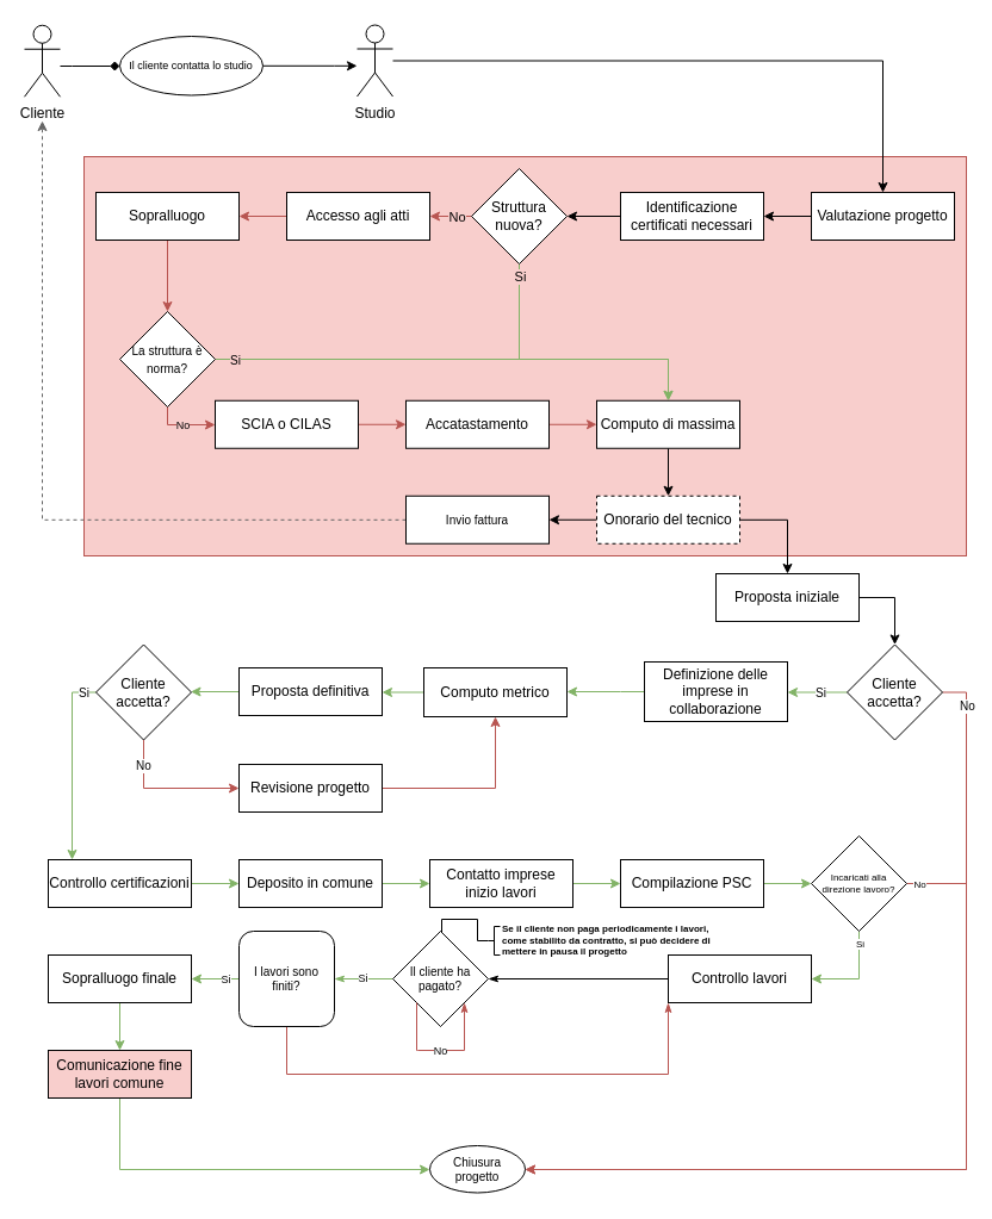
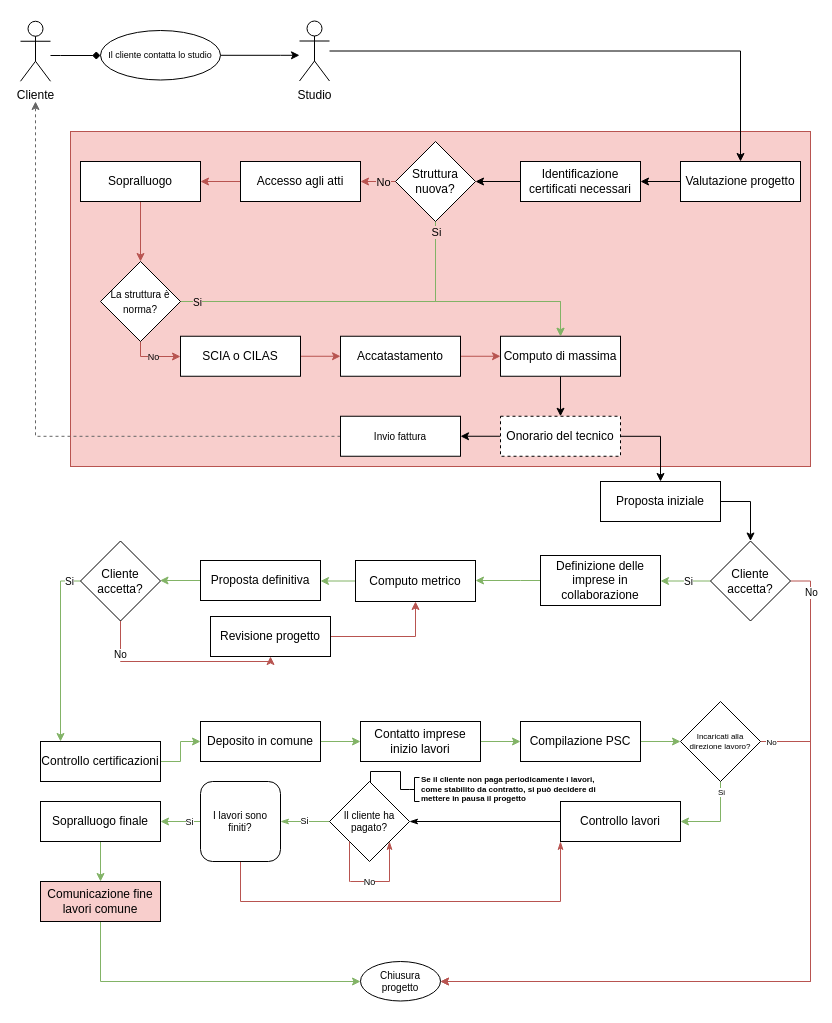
  <mxCell id="0" />
  <mxCell id="1" parent="0" />
  <mxCell id="2" value="" style="rounded=0;whiteSpace=wrap;html=1;fontSize=9;strokeWidth=1;fillColor=#F8CECC;strokeColor=#b85450;" vertex="1" parent="1"><mxGeometry x="70" y="131" width="740" height="335" as="geometry" /></mxCell>
  <mxCell id="3" style="edgeStyle=orthogonalEdgeStyle;rounded=0;orthogonalLoop=1;jettySize=auto;html=1;" edge="1" parent="1" source="84" target="87"><mxGeometry relative="1" as="geometry"><mxPoint x="260" y="53.75" as="targetPoint" /><mxPoint x="220" y="53.75" as="sourcePoint" /><Array as="points"><mxPoint x="280" y="55" /><mxPoint x="280" y="55" /></Array></mxGeometry></mxCell>
  <mxCell id="4" style="edgeStyle=orthogonalEdgeStyle;rounded=0;orthogonalLoop=1;jettySize=auto;html=1;endArrow=diamond;" edge="1" parent="1" source="5" target="84"><mxGeometry relative="1" as="geometry"><mxPoint x="50" y="55.75" as="sourcePoint" /><mxPoint x="100" y="55.75" as="targetPoint" /><Array as="points"><mxPoint x="60" y="55" /><mxPoint x="60" y="55" /></Array></mxGeometry></mxCell>
  <mxCell id="5" value="Cliente" style="shape=umlActor;verticalLabelPosition=bottom;verticalAlign=top;html=1;outlineConnect=0;" vertex="1" parent="1"><mxGeometry x="20" y="20.75" width="30" height="60" as="geometry" /></mxCell>
  <mxCell id="6" style="edgeStyle=orthogonalEdgeStyle;rounded=0;orthogonalLoop=1;jettySize=auto;html=1;" edge="1" parent="1" source="7" target="9"><mxGeometry relative="1" as="geometry" /></mxCell>
  <mxCell id="7" value="Valutazione progetto" style="rounded=0;whiteSpace=wrap;html=1;" vertex="1" parent="1"><mxGeometry x="680" y="161" width="120" height="40" as="geometry" /></mxCell>
  <mxCell id="8" style="edgeStyle=orthogonalEdgeStyle;rounded=0;orthogonalLoop=1;jettySize=auto;html=1;" edge="1" parent="1" source="9" target="14"><mxGeometry relative="1" as="geometry" /></mxCell>
  <mxCell id="9" value="Identificazione certificati necessari" style="rounded=0;whiteSpace=wrap;html=1;" vertex="1" parent="1"><mxGeometry x="520" y="161" width="120" height="40" as="geometry" /></mxCell>
  <mxCell id="10" style="edgeStyle=orthogonalEdgeStyle;rounded=0;orthogonalLoop=1;jettySize=auto;html=1;fillColor=#d5e8d4;strokeColor=#82b366;" edge="1" parent="1" source="14" target="16"><mxGeometry relative="1" as="geometry"><Array as="points"><mxPoint x="435" y="301" /><mxPoint x="560" y="301" /></Array></mxGeometry></mxCell>
  <mxCell id="11" value="Si" style="edgeLabel;html=1;align=center;verticalAlign=middle;resizable=0;points=[];labelBackgroundColor=#F8CECC;" vertex="1" connectable="0" parent="10"><mxGeometry x="-0.178" y="-1" relative="1" as="geometry"><mxPoint x="-19" y="-71" as="offset" /></mxGeometry></mxCell>
  <mxCell id="12" style="edgeStyle=orthogonalEdgeStyle;rounded=0;orthogonalLoop=1;jettySize=auto;html=1;fillColor=#f8cecc;strokeColor=#b85450;" edge="1" parent="1" source="14" target="18"><mxGeometry relative="1" as="geometry" /></mxCell>
  <mxCell id="13" value="No" style="edgeLabel;html=1;align=center;verticalAlign=middle;resizable=0;points=[];labelBackgroundColor=#F8CECC;" vertex="1" connectable="0" parent="12"><mxGeometry x="-0.148" y="1" relative="1" as="geometry"><mxPoint x="6" y="-1" as="offset" /></mxGeometry></mxCell>
  <mxCell id="14" value="Struttura nuova?" style="rhombus;whiteSpace=wrap;html=1;" vertex="1" parent="1"><mxGeometry x="395" y="141" width="80" height="80" as="geometry" /></mxCell>
  <mxCell id="15" style="edgeStyle=orthogonalEdgeStyle;rounded=0;orthogonalLoop=1;jettySize=auto;html=1;fontSize=10;" edge="1" parent="1" source="16" target="32"><mxGeometry relative="1" as="geometry" /></mxCell>
  <mxCell id="16" value="Computo di massima" style="rounded=0;whiteSpace=wrap;html=1;" vertex="1" parent="1"><mxGeometry x="500" y="335.75" width="120" height="40" as="geometry" /></mxCell>
  <mxCell id="17" style="edgeStyle=orthogonalEdgeStyle;rounded=0;orthogonalLoop=1;jettySize=auto;html=1;fillColor=#f8cecc;strokeColor=#b85450;" edge="1" parent="1" source="18" target="22"><mxGeometry relative="1" as="geometry" /></mxCell>
  <mxCell id="18" value="Accesso agli atti" style="rounded=0;whiteSpace=wrap;html=1;" vertex="1" parent="1"><mxGeometry x="240" y="161" width="120" height="40" as="geometry" /></mxCell>
  <mxCell id="19" style="edgeStyle=orthogonalEdgeStyle;rounded=0;orthogonalLoop=1;jettySize=auto;html=1;fontSize=10;fillColor=#f8cecc;strokeColor=#b85450;" edge="1" parent="1" source="20" target="29"><mxGeometry relative="1" as="geometry"><Array as="points" /></mxGeometry></mxCell>
  <mxCell id="20" value="SCIA o CILAS" style="rounded=0;whiteSpace=wrap;html=1;" vertex="1" parent="1"><mxGeometry x="180" y="335.75" width="120" height="40" as="geometry" /></mxCell>
  <mxCell id="21" style="edgeStyle=orthogonalEdgeStyle;rounded=0;orthogonalLoop=1;jettySize=auto;html=1;fontSize=10;fillColor=#f8cecc;strokeColor=#b85450;" edge="1" parent="1" source="22" target="27"><mxGeometry relative="1" as="geometry" /></mxCell>
  <mxCell id="22" value="Sopralluogo" style="rounded=0;whiteSpace=wrap;html=1;" vertex="1" parent="1"><mxGeometry x="80" y="161" width="120" height="40" as="geometry" /></mxCell>
  <mxCell id="23" style="edgeStyle=orthogonalEdgeStyle;rounded=0;orthogonalLoop=1;jettySize=auto;html=1;fontSize=10;fillColor=#d5e8d4;strokeColor=#82b366;" edge="1" parent="1" source="27" target="16"><mxGeometry relative="1" as="geometry"><Array as="points"><mxPoint x="560" y="301" /></Array></mxGeometry></mxCell>
  <mxCell id="24" value="Si" style="edgeLabel;html=1;align=center;verticalAlign=middle;resizable=0;points=[];fontSize=10;labelBackgroundColor=#F8CECC;" vertex="1" connectable="0" parent="23"><mxGeometry x="-0.427" relative="1" as="geometry"><mxPoint x="-103" as="offset" /></mxGeometry></mxCell>
  <mxCell id="25" value="" style="edgeStyle=orthogonalEdgeStyle;rounded=0;orthogonalLoop=1;jettySize=auto;html=1;fontSize=10;fillColor=#f8cecc;strokeColor=#b85450;" edge="1" parent="1" source="27" target="20"><mxGeometry x="-0.091" y="-25" relative="1" as="geometry"><Array as="points"><mxPoint x="140" y="356" /></Array><mxPoint as="offset" /></mxGeometry></mxCell>
  <mxCell id="26" value="No" style="edgeLabel;html=1;align=center;verticalAlign=middle;resizable=0;points=[];fontSize=9;labelBackgroundColor=#F8CECC;" vertex="1" connectable="0" parent="25"><mxGeometry x="-0.03" relative="1" as="geometry"><mxPoint as="offset" /></mxGeometry></mxCell>
  <mxCell id="27" value="&lt;font style=&quot;font-size: 10px&quot;&gt;La struttura è norma?&lt;/font&gt;" style="rhombus;whiteSpace=wrap;html=1;" vertex="1" parent="1"><mxGeometry x="100" y="261" width="80" height="80" as="geometry" /></mxCell>
  <mxCell id="28" style="edgeStyle=orthogonalEdgeStyle;rounded=0;orthogonalLoop=1;jettySize=auto;html=1;fontSize=10;fillColor=#f8cecc;strokeColor=#b85450;" edge="1" parent="1" source="29" target="16"><mxGeometry relative="1" as="geometry"><Array as="points"><mxPoint x="540" y="355.75" /></Array></mxGeometry></mxCell>
  <mxCell id="29" value="Accatastamento" style="rounded=0;whiteSpace=wrap;html=1;" vertex="1" parent="1"><mxGeometry x="340" y="335.75" width="120" height="40" as="geometry" /></mxCell>
  <mxCell id="30" style="edgeStyle=orthogonalEdgeStyle;rounded=0;orthogonalLoop=1;jettySize=auto;html=1;fontSize=10;" edge="1" parent="1" source="32" target="34"><mxGeometry relative="1" as="geometry" /></mxCell>
  <mxCell id="31" style="edgeStyle=orthogonalEdgeStyle;rounded=0;orthogonalLoop=1;jettySize=auto;html=1;fontSize=10;" edge="1" parent="1" source="32" target="36"><mxGeometry relative="1" as="geometry"><Array as="points"><mxPoint x="660" y="436" /></Array></mxGeometry></mxCell>
  <mxCell id="32" value="Onorario del tecnico" style="rounded=0;whiteSpace=wrap;html=1;dashed=1;" vertex="1" parent="1"><mxGeometry x="500" y="415.75" width="120" height="40" as="geometry" /></mxCell>
  <mxCell id="33" style="edgeStyle=orthogonalEdgeStyle;rounded=0;orthogonalLoop=1;jettySize=auto;html=1;fontSize=10;dashed=1;fillColor=#f5f5f5;strokeColor=#666666;" edge="1" parent="1" source="34"><mxGeometry relative="1" as="geometry"><mxPoint x="35" y="101" as="targetPoint" /><Array as="points"><mxPoint x="35" y="435.75" /></Array></mxGeometry></mxCell>
  <mxCell id="34" value="Invio fattura" style="rounded=0;whiteSpace=wrap;html=1;fontSize=10;" vertex="1" parent="1"><mxGeometry x="340" y="415.75" width="120" height="40" as="geometry" /></mxCell>
  <mxCell id="35" style="edgeStyle=orthogonalEdgeStyle;rounded=0;orthogonalLoop=1;jettySize=auto;html=1;fontSize=10;" edge="1" parent="1" source="36" target="43"><mxGeometry relative="1" as="geometry"><Array as="points"><mxPoint x="750" y="501" /></Array></mxGeometry></mxCell>
  <mxCell id="36" value="Proposta iniziale" style="rounded=0;whiteSpace=wrap;html=1;" vertex="1" parent="1"><mxGeometry x="600" y="481" width="120" height="40" as="geometry" /></mxCell>
  <mxCell id="37" style="edgeStyle=orthogonalEdgeStyle;rounded=0;orthogonalLoop=1;jettySize=auto;html=1;fontSize=10;fillColor=#d5e8d4;strokeColor=#82b366;" edge="1" parent="1" source="38" target="45"><mxGeometry relative="1" as="geometry"><Array as="points"><mxPoint x="520" y="580" /><mxPoint x="520" y="580" /></Array></mxGeometry></mxCell>
  <mxCell id="38" value="Definizione delle imprese in collaborazione" style="rounded=0;whiteSpace=wrap;html=1;" vertex="1" parent="1"><mxGeometry x="540" y="555" width="120" height="50" as="geometry" /></mxCell>
  <mxCell id="39" style="edgeStyle=orthogonalEdgeStyle;rounded=0;orthogonalLoop=1;jettySize=auto;html=1;fontSize=10;fillColor=#f8cecc;strokeColor=#b85450;" edge="1" parent="1" source="43" target="57"><mxGeometry relative="1" as="geometry"><mxPoint x="670" y="755.75" as="targetPoint" /><Array as="points"><mxPoint x="810" y="580" /><mxPoint x="810" y="981" /></Array></mxGeometry></mxCell>
  <mxCell id="40" value="No" style="edgeLabel;html=1;align=center;verticalAlign=middle;resizable=0;points=[];fontSize=10;" vertex="1" connectable="0" parent="39"><mxGeometry x="-0.146" y="-2" relative="1" as="geometry"><mxPoint x="2" y="-307" as="offset" /></mxGeometry></mxCell>
  <mxCell id="41" value="" style="edgeStyle=orthogonalEdgeStyle;rounded=0;orthogonalLoop=1;jettySize=auto;html=1;fontSize=10;fillColor=#d5e8d4;strokeColor=#82b366;" edge="1" parent="1" source="43" target="38"><mxGeometry relative="1" as="geometry"><Array as="points"><mxPoint x="560" y="576" /><mxPoint x="560" y="576" /></Array></mxGeometry></mxCell>
  <mxCell id="42" value="Si" style="edgeLabel;html=1;align=center;verticalAlign=middle;resizable=0;points=[];fontSize=10;" vertex="1" connectable="0" parent="41"><mxGeometry x="-0.304" relative="1" as="geometry"><mxPoint x="-6" as="offset" /></mxGeometry></mxCell>
  <mxCell id="43" value="Cliente accetta?" style="rhombus;whiteSpace=wrap;html=1;" vertex="1" parent="1"><mxGeometry x="710" y="540.5" width="80" height="80" as="geometry" /></mxCell>
  <mxCell id="44" style="edgeStyle=orthogonalEdgeStyle;rounded=0;orthogonalLoop=1;jettySize=auto;html=1;fontSize=10;fillColor=#d5e8d4;strokeColor=#82b366;" edge="1" parent="1" source="45" target="47"><mxGeometry relative="1" as="geometry"><mxPoint x="560" y="1015.75" as="targetPoint" /><Array as="points"><mxPoint x="390" y="585" /><mxPoint x="390" y="585" /></Array></mxGeometry></mxCell>
  <mxCell id="45" value="Computo metrico" style="rounded=0;whiteSpace=wrap;html=1;" vertex="1" parent="1"><mxGeometry x="355" y="560" width="120" height="41" as="geometry" /></mxCell>
  <mxCell id="46" style="edgeStyle=orthogonalEdgeStyle;rounded=0;orthogonalLoop=1;jettySize=auto;html=1;fontSize=10;fillColor=#d5e8d4;strokeColor=#82b366;" edge="1" parent="1" source="47" target="50"><mxGeometry relative="1" as="geometry"><Array as="points"><mxPoint x="80" y="580" /></Array></mxGeometry></mxCell>
  <mxCell id="47" value="Proposta definitiva" style="rounded=0;whiteSpace=wrap;html=1;" vertex="1" parent="1"><mxGeometry x="200" y="560" width="120" height="40" as="geometry" /></mxCell>
  <mxCell id="48" value="Si" style="edgeStyle=orthogonalEdgeStyle;rounded=0;orthogonalLoop=1;jettySize=auto;html=1;fontSize=10;fillColor=#d5e8d4;strokeColor=#82b366;" edge="1" parent="1" source="50" target="52"><mxGeometry x="-0.875" relative="1" as="geometry"><mxPoint x="560" y="1215.75" as="targetPoint" /><Array as="points"><mxPoint x="60" y="580" /></Array><mxPoint as="offset" /></mxGeometry></mxCell>
  <mxCell id="49" value="No" style="edgeStyle=orthogonalEdgeStyle;rounded=0;orthogonalLoop=1;jettySize=auto;html=1;fontSize=10;fillColor=#f8cecc;strokeColor=#b85450;" edge="1" parent="1" source="50" target="59"><mxGeometry x="-0.659" relative="1" as="geometry"><Array as="points"><mxPoint x="120" y="661" /></Array><mxPoint as="offset" /></mxGeometry></mxCell>
  <mxCell id="50" value="Cliente accetta?" style="rhombus;whiteSpace=wrap;html=1;" vertex="1" parent="1"><mxGeometry x="80" y="540.5" width="80" height="80" as="geometry" /></mxCell>
  <mxCell id="51" style="edgeStyle=orthogonalEdgeStyle;rounded=0;orthogonalLoop=1;jettySize=auto;html=1;fontSize=10;fillColor=#d5e8d4;strokeColor=#82b366;" edge="1" parent="1" source="52" target="54"><mxGeometry relative="1" as="geometry" /></mxCell>
- <mxCell id="52" value="Controllo certificazioni" style="rounded=0;whiteSpace=wrap;html=1;" vertex="1" parent="1"><mxGeometry x="40" y="721" width="120" height="40" as="geometry" /></mxCell>
+ <mxCell id="52" value="Controllo certificazioni" style="rounded=0;whiteSpace=wrap;html=1;" vertex="1" parent="1"><mxGeometry x="40" y="741" width="120" height="40" as="geometry" /></mxCell>
  <mxCell id="53" style="edgeStyle=orthogonalEdgeStyle;rounded=0;orthogonalLoop=1;jettySize=auto;html=1;fontSize=10;fillColor=#d5e8d4;strokeColor=#82b366;" edge="1" parent="1" source="54" target="56"><mxGeometry relative="1" as="geometry" /></mxCell>
  <mxCell id="54" value="Deposito in comune" style="rounded=0;whiteSpace=wrap;html=1;" vertex="1" parent="1"><mxGeometry x="200" y="721" width="120" height="40" as="geometry" /></mxCell>
  <mxCell id="55" style="edgeStyle=orthogonalEdgeStyle;rounded=0;orthogonalLoop=1;jettySize=auto;html=1;fontSize=10;fillColor=#d5e8d4;strokeColor=#82b366;" edge="1" parent="1" source="56" target="61"><mxGeometry relative="1" as="geometry" /></mxCell>
  <mxCell id="56" value="Contatto imprese inizio lavori" style="rounded=0;whiteSpace=wrap;html=1;" vertex="1" parent="1"><mxGeometry x="360" y="721" width="120" height="40" as="geometry" /></mxCell>
  <mxCell id="57" value="Chiusura progetto" style="ellipse;whiteSpace=wrap;html=1;fontSize=10;" vertex="1" parent="1"><mxGeometry x="360" y="961" width="80" height="39.5" as="geometry" /></mxCell>
  <mxCell id="58" style="edgeStyle=orthogonalEdgeStyle;rounded=0;orthogonalLoop=1;jettySize=auto;html=1;fontSize=10;fillColor=#f8cecc;strokeColor=#b85450;" edge="1" parent="1" source="59" target="45"><mxGeometry relative="1" as="geometry" /></mxCell>
- <mxCell id="59" value="Revisione progetto" style="whiteSpace=wrap;html=1;" vertex="1" parent="1"><mxGeometry x="200" y="641" width="120" height="40" as="geometry" /></mxCell>
+ <mxCell id="59" value="Revisione progetto" style="whiteSpace=wrap;html=1;" vertex="1" parent="1"><mxGeometry x="210" y="616" width="120" height="40" as="geometry" /></mxCell>
  <mxCell id="60" style="edgeStyle=orthogonalEdgeStyle;rounded=0;orthogonalLoop=1;jettySize=auto;html=1;fontSize=8;fillColor=#d5e8d4;strokeColor=#82b366;" edge="1" parent="1" source="61" target="66"><mxGeometry relative="1" as="geometry" /></mxCell>
  <mxCell id="61" value="Compilazione PSC" style="rounded=0;whiteSpace=wrap;html=1;" vertex="1" parent="1"><mxGeometry x="520" y="721" width="120" height="40" as="geometry" /></mxCell>
  <mxCell id="62" style="edgeStyle=orthogonalEdgeStyle;rounded=0;orthogonalLoop=1;jettySize=auto;html=1;fontSize=8;fillColor=#f8cecc;strokeColor=#b85450;" edge="1" parent="1" source="66" target="57"><mxGeometry relative="1" as="geometry"><mxPoint x="660" y="925.75" as="sourcePoint" /><Array as="points"><mxPoint x="810" y="741" /><mxPoint x="810" y="981" /></Array></mxGeometry></mxCell>
  <mxCell id="63" value="No" style="edgeLabel;html=1;align=center;verticalAlign=middle;resizable=0;points=[];fontSize=8;" vertex="1" connectable="0" parent="62"><mxGeometry x="-0.515" y="2" relative="1" as="geometry"><mxPoint x="-42" y="-110" as="offset" /></mxGeometry></mxCell>
  <mxCell id="64" style="edgeStyle=orthogonalEdgeStyle;rounded=0;orthogonalLoop=1;jettySize=auto;html=1;fontSize=8;fillColor=#d5e8d4;strokeColor=#82b366;" edge="1" parent="1" source="66" target="68"><mxGeometry relative="1" as="geometry"><Array as="points"><mxPoint x="720" y="821" /></Array></mxGeometry></mxCell>
  <mxCell id="65" value="Si" style="edgeLabel;html=1;align=center;verticalAlign=middle;resizable=0;points=[];fontSize=8;" vertex="1" connectable="0" parent="64"><mxGeometry x="0.227" y="1" relative="1" as="geometry"><mxPoint x="9" y="-31" as="offset" /></mxGeometry></mxCell>
  <mxCell id="66" value="Incaricati alla direzione lavoro?" style="rhombus;whiteSpace=wrap;html=1;fontSize=8;" vertex="1" parent="1"><mxGeometry x="680" y="701" width="80" height="80" as="geometry" /></mxCell>
  <mxCell id="67" style="edgeStyle=orthogonalEdgeStyle;rounded=0;orthogonalLoop=1;jettySize=auto;html=1;fontSize=9;endArrow=classicThin;endFill=1;strokeWidth=1;" edge="1" parent="1" source="68" target="76"><mxGeometry relative="1" as="geometry" /></mxCell>
  <mxCell id="68" value="Controllo lavori" style="rounded=0;whiteSpace=wrap;html=1;" vertex="1" parent="1"><mxGeometry x="560" y="801" width="120" height="40" as="geometry" /></mxCell>
  <mxCell id="69" value="&lt;b&gt;Se il cliente non paga periodicamente i lavori,&lt;br&gt;come stabilito da contratto, si può decidere di &lt;br&gt;mettere in pausa il progetto&lt;/b&gt;" style="strokeWidth=1;html=1;shape=mxgraph.flowchart.annotation_2;align=left;labelPosition=right;pointerEvents=1;fontSize=8;" vertex="1" parent="1"><mxGeometry x="409" y="777" width="10" height="24" as="geometry" /></mxCell>
  <mxCell id="70" style="edgeStyle=orthogonalEdgeStyle;rounded=0;orthogonalLoop=1;jettySize=auto;html=1;fontSize=9;endArrow=classicThin;endFill=1;strokeWidth=1;fillColor=#f8cecc;strokeColor=#b85450;" edge="1" parent="1" source="74" target="68"><mxGeometry relative="1" as="geometry"><mxPoint x="690" y="955.75" as="targetPoint" /><Array as="points"><mxPoint x="240" y="901" /><mxPoint x="560" y="901" /></Array></mxGeometry></mxCell>
  <mxCell id="71" value="No" style="edgeLabel;html=1;align=center;verticalAlign=middle;resizable=0;points=[];fontSize=9;" vertex="1" connectable="0" parent="70"><mxGeometry x="0.287" relative="1" as="geometry"><mxPoint x="-252" y="-95" as="offset" /></mxGeometry></mxCell>
  <mxCell id="72" style="edgeStyle=orthogonalEdgeStyle;rounded=0;orthogonalLoop=1;jettySize=auto;html=1;fontSize=9;endArrow=classic;endFill=1;strokeWidth=1;fillColor=#d5e8d4;strokeColor=#82b366;" edge="1" parent="1" source="74" target="81"><mxGeometry relative="1" as="geometry"><mxPoint x="160" y="915.75" as="targetPoint" /></mxGeometry></mxCell>
  <mxCell id="73" value="Si" style="edgeLabel;html=1;align=center;verticalAlign=middle;resizable=0;points=[];fontSize=9;" vertex="1" connectable="0" parent="72"><mxGeometry x="-0.211" y="1" relative="1" as="geometry"><mxPoint x="4" y="-1" as="offset" /></mxGeometry></mxCell>
  <mxCell id="74" value="&lt;font size=&quot;1&quot;&gt;I lavori sono finiti?&lt;/font&gt;" style="whiteSpace=wrap;html=1;fontSize=8;rounded=1;" vertex="1" parent="1"><mxGeometry x="200" y="781" width="80" height="80" as="geometry" /></mxCell>
  <mxCell id="75" value="Si" style="edgeStyle=orthogonalEdgeStyle;rounded=0;orthogonalLoop=1;jettySize=auto;html=1;fontSize=9;endArrow=classicThin;endFill=1;strokeWidth=1;fillColor=#d5e8d4;strokeColor=#82b366;" edge="1" parent="1" source="76" target="74"><mxGeometry relative="1" as="geometry" /></mxCell>
  <mxCell id="76" value="&lt;font size=&quot;1&quot;&gt;Il cliente ha pagato?&lt;/font&gt;" style="rhombus;whiteSpace=wrap;html=1;fontSize=8;" vertex="1" parent="1"><mxGeometry x="329" y="781" width="80" height="80" as="geometry" /></mxCell>
  <mxCell id="77" style="edgeStyle=orthogonalEdgeStyle;rounded=0;orthogonalLoop=1;jettySize=auto;html=1;fontSize=9;endArrow=classicThin;endFill=1;strokeWidth=1;entryX=1;entryY=1;entryDx=0;entryDy=0;fillColor=#f8cecc;strokeColor=#b85450;exitX=0;exitY=1;exitDx=0;exitDy=0;" edge="1" parent="1" source="76" target="76"><mxGeometry relative="1" as="geometry"><mxPoint x="360" y="935.75" as="sourcePoint" /><Array as="points"><mxPoint x="350" y="881" /><mxPoint x="390" y="881" /></Array></mxGeometry></mxCell>
  <mxCell id="78" value="No" style="edgeLabel;html=1;align=center;verticalAlign=middle;resizable=0;points=[];fontSize=9;" vertex="1" connectable="0" parent="77"><mxGeometry x="-0.08" relative="1" as="geometry"><mxPoint x="4" as="offset" /></mxGeometry></mxCell>
  <mxCell id="79" style="edgeStyle=orthogonalEdgeStyle;rounded=0;orthogonalLoop=1;jettySize=auto;html=1;fontSize=9;endArrow=none;endFill=0;strokeWidth=1;exitX=0;exitY=0.5;exitDx=0;exitDy=0;exitPerimeter=0;" edge="1" parent="1" source="69" target="76"><mxGeometry relative="1" as="geometry"><mxPoint x="441" y="792" as="sourcePoint" /><mxPoint x="400" y="895.75" as="targetPoint" /><Array as="points"><mxPoint x="400" y="789" /><mxPoint x="400" y="771" /><mxPoint x="370" y="771" /></Array></mxGeometry></mxCell>
  <mxCell id="80" value="" style="edgeStyle=orthogonalEdgeStyle;rounded=0;orthogonalLoop=1;jettySize=auto;html=1;fontSize=9;endArrow=classic;endFill=1;strokeWidth=1;fillColor=#d5e8d4;strokeColor=#82b366;" edge="1" parent="1" source="81" target="83"><mxGeometry relative="1" as="geometry" /></mxCell>
  <mxCell id="81" value="Sopralluogo finale" style="rounded=0;whiteSpace=wrap;html=1;" vertex="1" parent="1"><mxGeometry x="40" y="801" width="120" height="40" as="geometry" /></mxCell>
  <mxCell id="82" style="edgeStyle=orthogonalEdgeStyle;rounded=0;orthogonalLoop=1;jettySize=auto;html=1;fontSize=9;endArrow=classic;endFill=1;strokeWidth=1;fillColor=#d5e8d4;strokeColor=#82b366;" edge="1" parent="1" source="83" target="57"><mxGeometry relative="1" as="geometry"><Array as="points"><mxPoint x="100" y="981" /></Array></mxGeometry></mxCell>
  <mxCell id="83" value="Comunicazione fine lavori comune" style="whiteSpace=wrap;html=1;rounded=0;fillColor=#f8cecc;" vertex="1" parent="1"><mxGeometry x="40" y="881" width="120" height="40" as="geometry" /></mxCell>
  <mxCell id="84" value="Il cliente contatta lo studio" style="ellipse;whiteSpace=wrap;html=1;fontSize=9;strokeWidth=1;" vertex="1" parent="1"><mxGeometry x="100" y="30" width="120" height="49.5" as="geometry" /></mxCell>
  <mxCell id="85" style="edgeStyle=orthogonalEdgeStyle;rounded=0;orthogonalLoop=1;jettySize=auto;html=1;exitX=0.5;exitY=1;exitDx=0;exitDy=0;fontSize=9;endArrow=classic;endFill=1;strokeWidth=1;" edge="1" parent="1" source="84" target="84"><mxGeometry relative="1" as="geometry" /></mxCell>
  <mxCell id="86" style="edgeStyle=orthogonalEdgeStyle;rounded=0;orthogonalLoop=1;jettySize=auto;html=1;fontSize=9;endArrow=classic;endFill=1;strokeWidth=1;" edge="1" parent="1" source="87" target="7"><mxGeometry relative="1" as="geometry" /></mxCell>
  <mxCell id="87" value="Studio" style="shape=umlActor;verticalLabelPosition=bottom;verticalAlign=top;html=1;outlineConnect=0;" vertex="1" parent="1"><mxGeometry x="299" y="20.5" width="30" height="60" as="geometry" /></mxCell>
